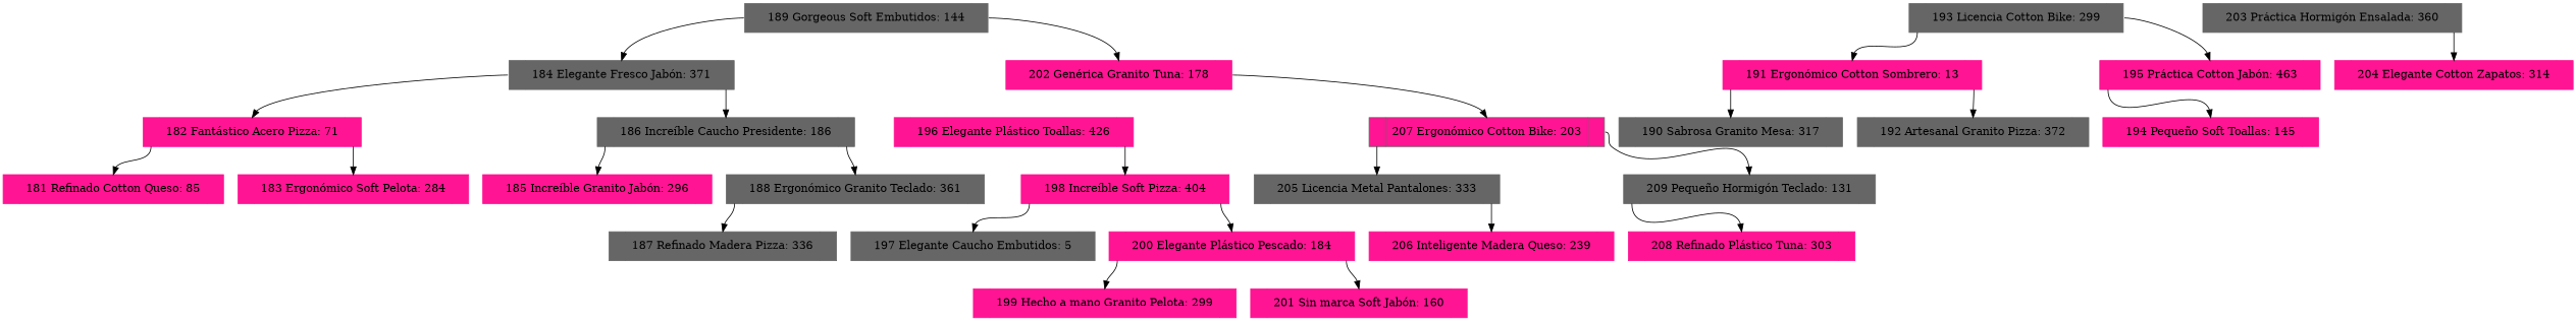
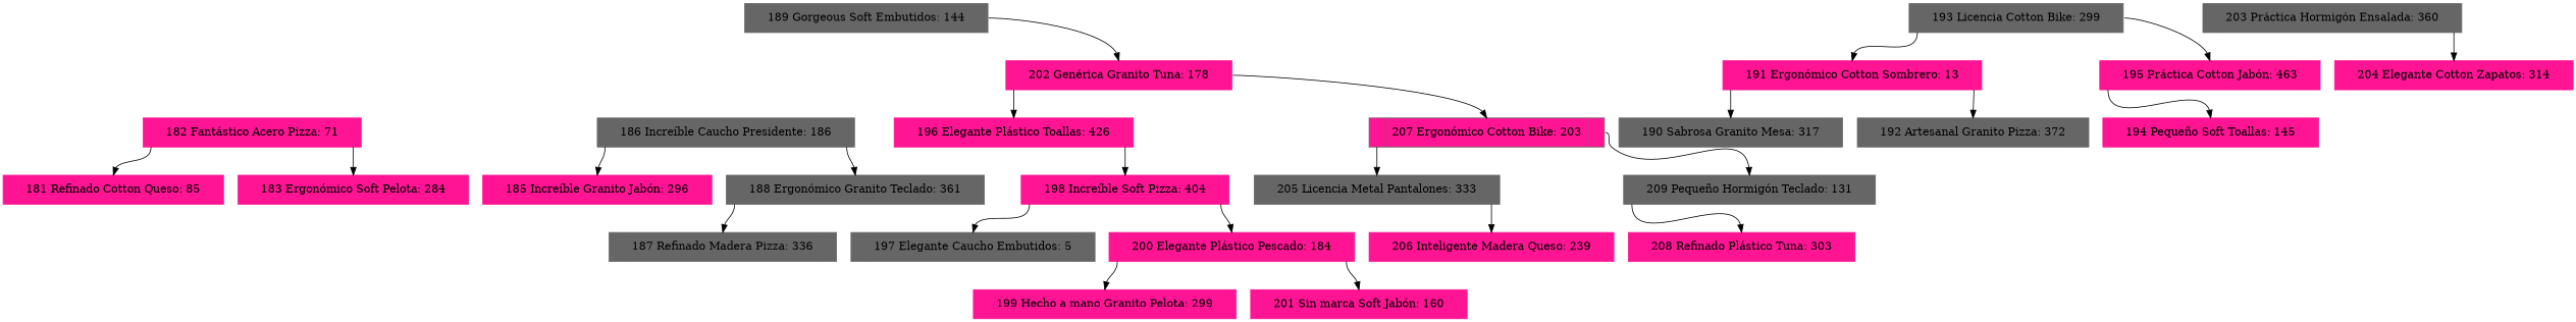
  digraph {
    node [color=deeppink shape=record style=filled]
    edge [headport=f1 tailport=f0]
    n1 [color=gray40 label="<f0>|<f1>189  Gorgeous Soft Embutidos: 144|<f2>"]
-   n2 [color=gray40 label="<f0>|<f1>184 Elegante Fresco Jabón: 371|<f2>"]
    n3 [label="<f0>|<f1>202 Genérica Granito Tuna: 178|<f2>"]
    n4 [label="<f0>|<f1>182 Fantástico Acero Pizza: 71|<f2>"]
    n5 [color=gray40 label="<f0>|<f1>186 Increíble Caucho Presidente: 186|<f2>"]
    n6 [label="<f0>|<f1>196 Elegante Plástico Toallas: 426|<f2>"]
    n7 [color=gray40 fillcolor=deeppink label="<f0>|<f1>207 Ergonómico Cotton Bike: 203|<f2>"]
    n8 [label="<f0>|<f1>181 Refinado Cotton Queso: 85|<f2>"]
    n9 [label="<f0>|<f1>183 Ergonómico Soft Pelota: 284|<f2>"]
    n10 [label="<f0>|<f1>185 Increíble Granito Jabón: 296|<f2>"]
    n11 [color=gray40 label="<f0>|<f1>188 Ergonómico Granito Teclado: 361|<f2>"]
    n12 [color=gray40 label="<f0>|<f1>187 Refinado Madera Pizza: 336|<f2>"]
    n13 [label="<f0>|<f1>198 Increíble Soft Pizza: 404|<f2>"]
    n14 [color=gray40 label="<f0>|<f1>205 Licencia Metal Pantalones: 333|<f2>"]
    n15 [color=gray40 label="<f0>|<f1>209 Pequeño Hormigón Teclado: 131|<f2>"]
    n16 [color=gray40 label="<f0>|<f1>193 Licencia Cotton Bike: 299|<f2>"]
    n17 [label="<f0>|<f1>191 Ergonómico Cotton Sombrero: 13|<f2>"]
    n18 [label="<f0>|<f1>195 Práctica Cotton Jabón: 463|<f2>"]
    n19 [color=gray40 label="<f0>|<f1>197 Elegante Caucho Embutidos: 5|<f2>"]
    n20 [label="<f0>|<f1>200 Elegante Plástico Pescado: 184|<f2>"]
    n21 [color=gray40 label="<f0>|<f1>190 Sabrosa Granito Mesa: 317|<f2>"]
    n22 [color=gray40 label="<f0>|<f1>192 Artesanal Granito Pizza: 372|<f2>"]
    n23 [label="<f0>|<f1>194 Pequeño Soft Toallas: 145|<f2>"]
    n24 [label="<f0>|<f1>199 Hecho a mano Granito Pelota: 299|<f2>"]
    n25 [label="<f0>|<f1>201 Sin marca Soft Jabón: 160|<f2>"]
    n26 [label="<f0>|<f1>206 Inteligente Madera Queso: 239|<f2>"]
    n27 [label="<f0>|<f1>208 Refinado Plástico Tuna: 303|<f2>"]
    n28 [color=gray40 label="<f0>|<f1>203 Práctica Hormigón Ensalada: 360|<f2>"]
    n29 [label="<f0>|<f1>204 Elegante Cotton Zapatos: 314|<f2>"]
-   n1 -> n2
    n1 -> n3 [tailport=f2]
-   n2 -> n4
-   n2 -> n5 [tailport=f2]
+   n3 -> n6
    n3 -> n7 [tailport=f2]
    n4 -> n8
    n4 -> n9 [tailport=f2]
    n5 -> n10
    n5 -> n11 [tailport=f2]
    n6 -> n13 [tailport=f2]
    n7 -> n14
    n7 -> n15 [tailport=f2]
    n11 -> n12
    n13 -> n19
    n13 -> n20 [tailport=f2]
    n14 -> n26 [tailport=f2]
    n15 -> n27
    n16 -> n17
    n16 -> n18 [tailport=f2]
    n17 -> n21
    n17 -> n22 [tailport=f2]
    n18 -> n23
    n20 -> n24
    n20 -> n25 [tailport=f2]
    n28 -> n29 [tailport=f2]
  }
